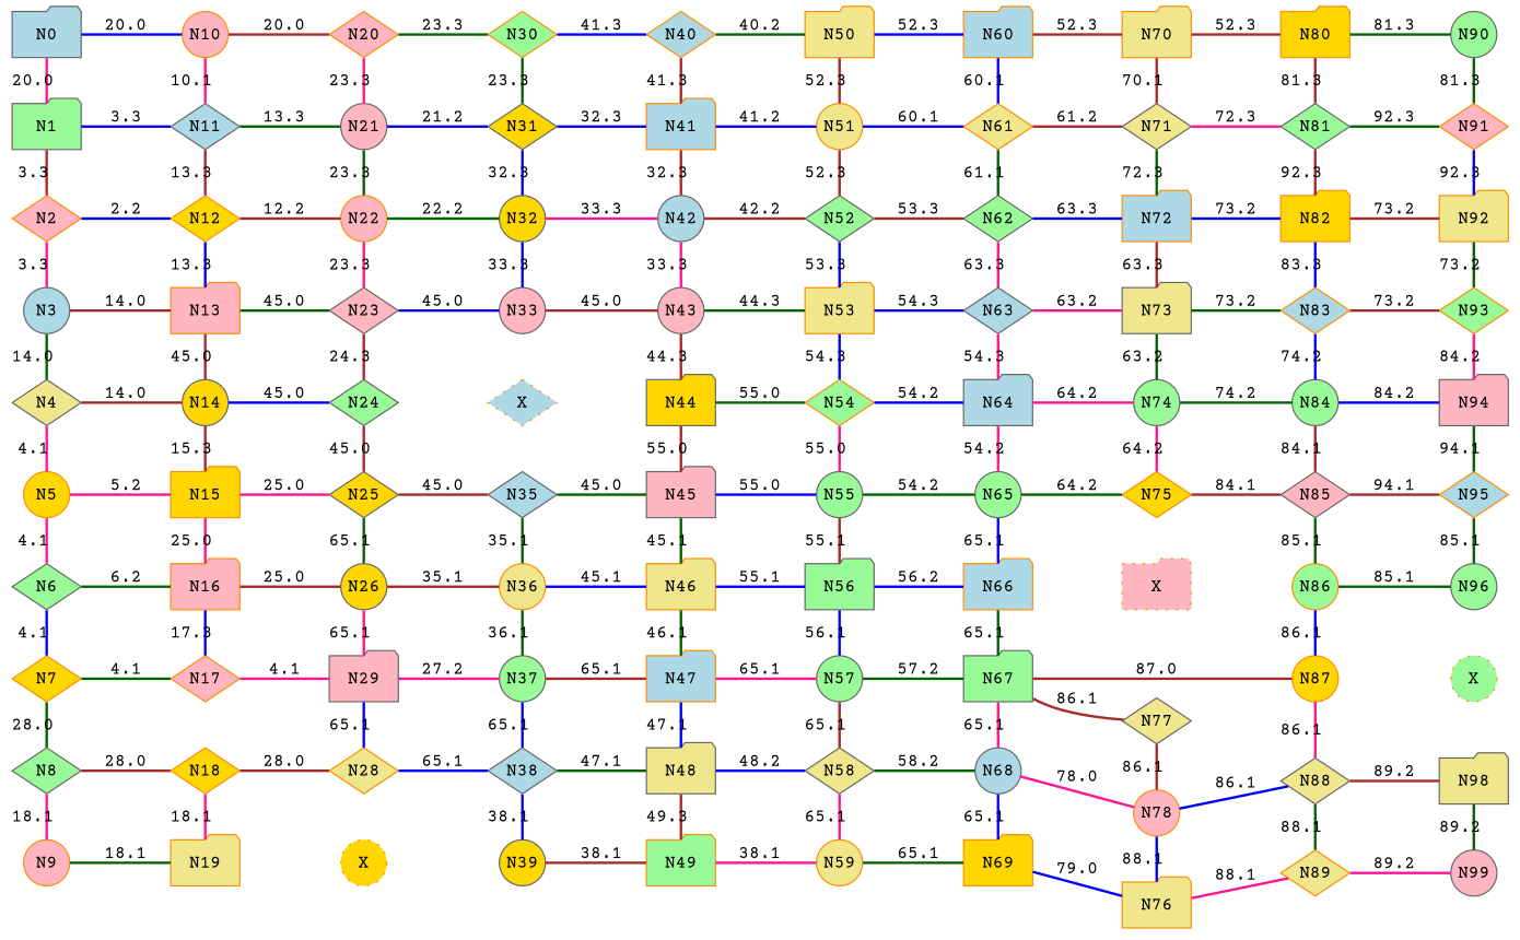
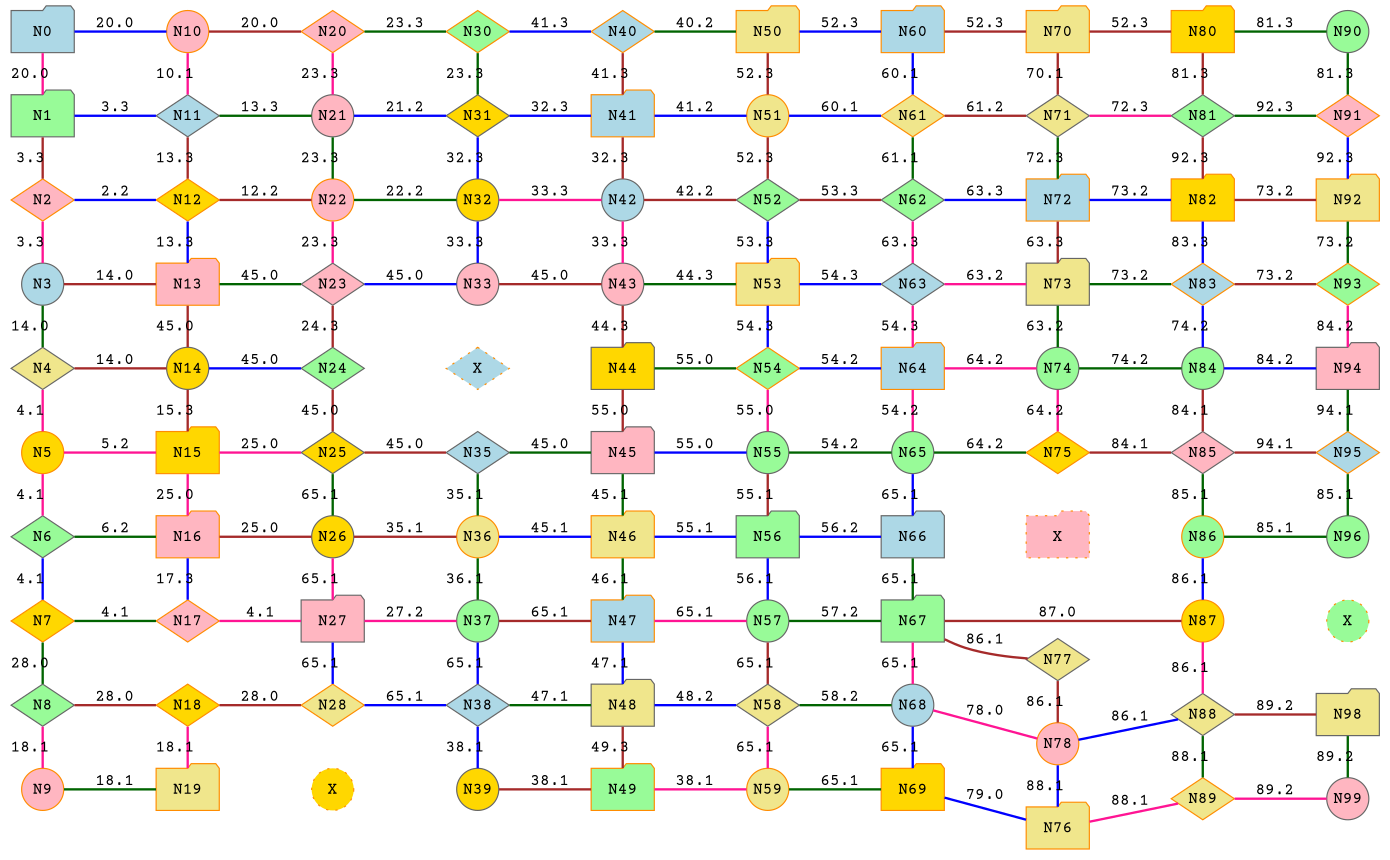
  digraph {
    fontname="Courier Prime"
    rankdir=LR
    node [color=gray40 fillcolor=palegreen fixedsize=true fontname="Courier Prime" shape=diamond style=filled]
    edge [color=brown dir=none fontname="Courier Prime" style=bold]
    N0 [fillcolor=lightblue shape=folder]
    N1 [shape=folder]
    N2 [color=darkorange fillcolor=lightpink]
    N3 [fillcolor=lightblue shape=circle]
    N4 [fillcolor=khaki]
    N5 [color=darkorange fillcolor=gold shape=circle]
    N6
    N7 [color=darkorange fillcolor=gold]
    N8
    N9 [color=darkorange fillcolor=lightpink shape=circle]
    N10 [color=darkorange fillcolor=lightpink shape=circle]
    N11 [fillcolor=lightblue]
    N12 [color=darkorange fillcolor=gold]
    N13 [color=darkorange fillcolor=lightpink shape=folder]
    N14 [fillcolor=gold shape=circle]
    N15 [color=darkorange fillcolor=gold shape=folder]
    N16 [color=darkorange fillcolor=lightpink shape=folder]
    N17 [color=darkorange fillcolor=lightpink]
    N18 [color=darkorange fillcolor=gold]
    N19 [color=darkorange fillcolor=khaki shape=folder]
    N20 [color=darkorange fillcolor=lightpink]
    N21 [fillcolor=lightpink shape=circle]
    N22 [color=darkorange fillcolor=lightpink shape=circle]
    N23 [fillcolor=lightpink]
    N24
    N25 [fillcolor=gold]
    N26 [fillcolor=gold shape=circle]
-   N27 [fillcolor=lightpink shape=folder label=N29]
+   N27 [fillcolor=lightpink shape=folder]
    N28 [color=darkorange fillcolor=khaki]
    n30 [color=darkorange fillcolor=gold label=X shape=circle style="dotted,filled"]
    N30 [color=darkorange]
    N31 [fillcolor=gold]
    N32 [fillcolor=gold shape=circle]
    N33 [fillcolor=lightpink shape=circle]
    n35 [color=darkorange fillcolor=lightblue label=X style="dotted,filled"]
    N35 [fillcolor=lightblue]
    N36 [color=darkorange fillcolor=khaki shape=circle]
    N37 [shape=circle]
    N38 [fillcolor=lightblue]
    N39 [fillcolor=gold shape=circle]
    N40 [color=darkorange fillcolor=lightblue]
    N41 [color=darkorange fillcolor=lightblue shape=folder]
    N42 [fillcolor=lightblue shape=circle]
    N43 [fillcolor=lightpink shape=circle]
    N44 [fillcolor=gold shape=folder]
    N45 [fillcolor=lightpink shape=folder]
    N46 [color=darkorange fillcolor=khaki shape=folder]
    N47 [color=darkorange fillcolor=lightblue shape=folder]
    N48 [fillcolor=khaki shape=folder]
    N49 [color=darkorange shape=folder]
    N50 [color=darkorange fillcolor=khaki shape=folder]
    N51 [color=darkorange fillcolor=khaki shape=circle]
    N52
    N53 [color=darkorange fillcolor=khaki shape=folder]
    N54 [color=darkorange]
    N55 [shape=circle]
    N56 [shape=folder]
    N57 [shape=circle]
    N58 [fillcolor=khaki]
    N59 [color=darkorange fillcolor=khaki shape=circle]
    N60 [color=darkorange fillcolor=lightblue shape=folder]
    N61 [color=darkorange fillcolor=khaki]
    N62
    N63 [fillcolor=lightblue]
-   N64 [fillcolor=lightblue shape=folder]
+   N64 [color=darkorange fillcolor=lightblue shape=folder]
    N65 [shape=circle]
-   N66 [color=darkorange fillcolor=lightblue shape=folder]
+   N66 [fillcolor=lightblue shape=folder]
    N67 [shape=folder]
    N68 [fillcolor=lightblue shape=circle]
    N69 [color=darkorange fillcolor=gold shape=folder]
    N70 [color=darkorange fillcolor=khaki shape=folder]
    N71 [fillcolor=khaki]
    N72 [color=darkorange fillcolor=lightblue shape=folder]
    N73 [fillcolor=khaki shape=folder]
    N74 [shape=circle]
    N75 [color=darkorange fillcolor=gold]
    n77 [color=darkorange fillcolor=lightpink label=X shape=folder style="dotted,filled"]
    N77 [fillcolor=khaki]
    N78 [color=darkorange fillcolor=lightpink shape=circle]
    n80 [color=darkorange fillcolor=khaki label=N76 shape=folder]
    N80 [color=darkorange fillcolor=gold shape=folder]
    N81
    N82 [color=darkorange fillcolor=gold shape=folder]
    N83 [color=darkorange fillcolor=lightblue]
    N84 [shape=circle]
    N85 [fillcolor=lightpink]
    N86 [color=darkorange shape=circle]
    N87 [color=darkorange fillcolor=gold shape=circle]
    N88 [fillcolor=khaki]
    N89 [color=darkorange fillcolor=khaki]
    N90 [shape=circle]
    N91 [color=darkorange fillcolor=lightpink]
    N92 [color=darkorange fillcolor=khaki shape=folder]
    N93 [color=darkorange]
    N94 [fillcolor=lightpink shape=folder]
    N95 [color=darkorange fillcolor=lightblue]
    N96 [shape=circle]
    n98 [color=darkorange label=X shape=circle style="dotted,filled"]
    N98 [fillcolor=khaki shape=folder]
    N99 [fillcolor=lightpink shape=circle]
    subgraph sub_1 {
      rank=same
      N0
      N1
      N2
      N3
      N4
      N5
      N6
      N7
      N8
      N9
    }
    subgraph sub_2 {
      rank=same
      N10
      N11
      N12
      N13
      N14
      N15
      N16
      N17
      N18
      N19
    }
    subgraph sub_3 {
      rank=same
      N20
      N21
      N22
      N23
      N24
      N25
      N26
      N27
      N28
      n30
    }
    subgraph sub_4 {
      rank=same
      N30
      N31
      N32
      N33
      n35
      N35
      N36
      N37
      N38
      N39
    }
    subgraph sub_5 {
      rank=same
      N40
      N41
      N42
      N43
      N44
      N45
      N46
      N47
      N48
      N49
    }
    subgraph sub_6 {
      rank=same
      N50
      N51
      N52
      N53
      N54
      N55
      N56
      N57
      N58
      N59
    }
    subgraph sub_7 {
      rank=same
      N60
      N61
      N62
      N63
      N64
      N65
      N66
      N67
      N68
      N69
    }
    subgraph sub_8 {
      rank=same
      N70
      N71
      N72
      N73
      N74
      N75
      n77
      N77
      N78
      n80
    }
    subgraph sub_9 {
      rank=same
      N80
      N81
      N82
      N83
      N84
      N85
      N86
      N87
      N88
      N89
    }
    subgraph sub_10 {
      rank=same
      N90
      N91
      N92
      N93
      N94
      N95
      N96
      n98
      N98
      N99
    }
    N0 -> N1 [color=deeppink label=20.0]
    N0 -> N10 [color=blue label=20.0]
    N1 -> N2 [label=3.3]
    N1 -> N11 [color=blue label=3.3]
    N2 -> N3 [color=deeppink label=3.3]
    N2 -> N12 [color=blue label=2.2]
    N3 -> N4 [color=darkgreen label=14.0]
    N3 -> N13 [label=14.0]
    N4 -> N5 [color=deeppink label=4.1]
    N4 -> N14 [label=14.0]
    N5 -> N6 [color=deeppink label=4.1]
    N5 -> N15 [color=deeppink label=5.2]
    N6 -> N7 [color=blue label=4.1]
    N6 -> N16 [color=darkgreen label=6.2]
    N7 -> N8 [color=darkgreen label=28.0]
    N7 -> N17 [color=darkgreen label=4.1]
    N8 -> N9 [color=deeppink label=18.1]
    N8 -> N18 [label=28.0]
    N9 -> N19 [color=darkgreen label=18.1]
    N10 -> N11 [color=deeppink label=10.1]
    N10 -> N20 [label=20.0]
    N11 -> N12 [label=13.3]
    N11 -> N21 [color=darkgreen label=13.3]
    N12 -> N13 [color=blue label=13.3]
    N12 -> N22 [label=12.2]
    N13 -> N14 [label=45.0]
    N13 -> N23 [color=darkgreen label=45.0]
    N14 -> N15 [label=15.3]
    N14 -> N24 [color=blue label=45.0]
    N15 -> N16 [color=deeppink label=25.0]
    N15 -> N25 [color=deeppink label=25.0]
    N16 -> N17 [color=blue label=17.3]
    N16 -> N26 [label=25.0]
    N17 -> N27 [color=deeppink label=4.1]
    N18 -> N19 [color=deeppink label=18.1]
    N18 -> N28 [label=28.0]
    N19 -> n30 [label=" " style=invis color=""]
    N20 -> N21 [color=deeppink label=23.3]
    N20 -> N30 [color=darkgreen label=23.3]
    N21 -> N22 [color=darkgreen label=23.3]
    N21 -> N31 [color=blue label=21.2]
    N22 -> N23 [color=deeppink label=23.3]
    N22 -> N32 [color=darkgreen label=22.2]
    N23 -> N24 [label=24.3]
    N23 -> N33 [color=blue label=45.0]
    N24 -> N25 [label=45.0]
    N24 -> n35 [label=" " style=invis color=""]
    N25 -> N26 [color=darkgreen label=65.1]
    N25 -> N35 [label=45.0]
    N26 -> N27 [color=deeppink label=65.1]
    N26 -> N36 [label=35.1]
    N27 -> N28 [color=blue label=65.1]
    N27 -> N37 [color=deeppink label=27.2]
    N28 -> n30 [label=" " style=invis color=""]
    N28 -> N38 [color=blue label=65.1]
    n30 -> N39 [label=" " style=invis color=""]
    N30 -> N31 [color=darkgreen label=23.3]
    N30 -> N40 [color=blue label=41.3]
    N31 -> N32 [color=blue label=32.3]
    N31 -> N41 [color=blue label=32.3]
    N32 -> N33 [color=blue label=33.3]
    N32 -> N42 [color=deeppink label=33.3]
    N33 -> n35 [label=" " style=invis color=""]
    N33 -> N43 [label=45.0]
    n35 -> N35 [label=" " style=invis color=""]
    n35 -> N44 [label=" " style=invis color=""]
    N35 -> N36 [color=darkgreen label=35.1]
    N35 -> N45 [color=darkgreen label=45.0]
    N36 -> N37 [color=darkgreen label=36.1]
    N36 -> N46 [color=blue label=45.1]
    N37 -> N38 [color=blue label=65.1]
    N37 -> N47 [label=65.1]
    N38 -> N39 [color=blue label=38.1]
    N38 -> N48 [color=darkgreen label=47.1]
    N39 -> N49 [label=38.1]
    N40 -> N41 [label=41.3]
    N40 -> N50 [color=darkgreen label=40.2]
    N41 -> N42 [label=32.3]
    N41 -> N51 [color=blue label=41.2]
    N42 -> N43 [color=deeppink label=33.3]
    N42 -> N52 [label=42.2]
    N43 -> N44 [label=44.3]
    N43 -> N53 [color=darkgreen label=44.3]
    N44 -> N45 [label=55.0]
    N44 -> N54 [color=darkgreen label=55.0]
    N45 -> N46 [color=darkgreen label=45.1]
    N45 -> N55 [color=blue label=55.0]
    N46 -> N47 [color=darkgreen label=46.1]
    N46 -> N56 [color=blue label=55.1]
    N47 -> N48 [color=blue label=47.1]
    N47 -> N57 [color=deeppink label=65.1]
    N48 -> N49 [label=49.3]
    N48 -> N58 [color=blue label=48.2]
    N49 -> N59 [color=deeppink label=38.1]
    N50 -> N51 [label=52.3]
    N50 -> N60 [color=blue label=52.3]
    N51 -> N52 [label=52.3]
    N51 -> N61 [color=blue label=60.1]
    N52 -> N53 [color=blue label=53.3]
    N52 -> N62 [label=53.3]
    N53 -> N54 [color=blue label=54.3]
    N53 -> N63 [color=blue label=54.3]
    N54 -> N55 [color=deeppink label=55.0]
    N54 -> N64 [color=blue label=54.2]
    N55 -> N56 [label=55.1]
    N55 -> N65 [color=darkgreen label=54.2]
    N56 -> N57 [color=blue label=56.1]
    N56 -> N66 [color=blue label=56.2]
    N57 -> N58 [label=65.1]
    N57 -> N67 [color=darkgreen label=57.2]
    N58 -> N59 [color=deeppink label=65.1]
    N58 -> N68 [color=darkgreen label=58.2]
    N59 -> N69 [color=darkgreen label=65.1]
    N60 -> N61 [color=blue label=60.1]
    N60 -> N70 [label=52.3]
    N61 -> N62 [color=darkgreen label=61.1]
    N61 -> N71 [label=61.2]
    N62 -> N63 [color=deeppink label=63.3]
    N62 -> N72 [color=blue label=63.3]
    N63 -> N64 [color=deeppink label=54.3]
    N63 -> N73 [color=deeppink label=63.2]
    N64 -> N65 [color=deeppink label=54.2]
    N64 -> N74 [color=deeppink label=64.2]
    N65 -> N66 [color=blue label=65.1]
    N65 -> N75 [color=darkgreen label=64.2]
    N66 -> N67 [color=darkgreen label=65.1]
    N66 -> n77 [label=" " style=invis color=""]
    N67 -> N68 [color=deeppink label=65.1]
    N67 -> N77 [label=86.1]
    N67 -> N87 [label=87.0]
    N68 -> N69 [color=blue label=65.1]
    N68 -> N78 [color=deeppink label=78.0]
    N69 -> n80 [color=blue label=79.0]
    N70 -> N71 [label=70.1]
    N70 -> N80 [label=52.3]
    N71 -> N72 [color=darkgreen label=72.3]
    N71 -> N81 [color=deeppink label=72.3]
    N72 -> N73 [label=63.3]
    N72 -> N82 [color=blue label=73.2]
    N73 -> N74 [color=darkgreen label=63.2]
    N73 -> N83 [color=darkgreen label=73.2]
    N74 -> N75 [color=deeppink label=64.2]
    N74 -> N84 [color=darkgreen label=74.2]
    N75 -> n77 [label=" " style=invis color=""]
    N75 -> N85 [label=84.1]
    n77 -> N77 [label=" " style=invis color=""]
    n77 -> N86 [label=" " style=invis color=""]
    N77 -> N78 [label=86.1]
    N78 -> n80 [color=blue label=88.1]
    N78 -> N88 [color=blue label=86.1]
    n80 -> N89 [color=deeppink label=88.1]
    N80 -> N81 [label=81.3]
    N80 -> N90 [color=darkgreen label=81.3]
    N81 -> N82 [label=92.3]
    N81 -> N91 [color=darkgreen label=92.3]
    N82 -> N83 [color=blue label=83.3]
    N82 -> N92 [label=73.2]
    N83 -> N84 [color=blue label=74.2]
    N83 -> N93 [label=73.2]
    N84 -> N85 [label=84.1]
    N84 -> N94 [color=blue label=84.2]
    N85 -> N86 [color=darkgreen label=85.1]
    N85 -> N95 [label=94.1]
    N86 -> N87 [color=blue label=86.1]
    N86 -> N96 [color=darkgreen label=85.1]
    N87 -> N88 [color=deeppink label=86.1]
    N87 -> n98 [label=" " style=invis color=""]
    N88 -> N89 [color=darkgreen label=88.1]
    N88 -> N98 [label=89.2]
    N89 -> N99 [color=deeppink label=89.2]
    N90 -> N91 [color=darkgreen label=81.3]
    N91 -> N92 [color=blue label=92.3]
    N92 -> N93 [color=darkgreen label=73.2]
    N93 -> N94 [color=deeppink label=84.2]
    N94 -> N95 [color=darkgreen label=94.1]
    N95 -> N96 [color=darkgreen label=85.1]
    N96 -> n98 [label=" " style=invis color=""]
    n98 -> N98 [label=" " style=invis color=""]
    N98 -> N99 [color=darkgreen label=89.2]
  }
